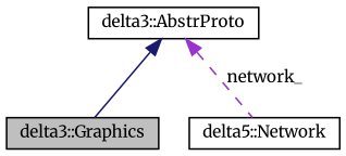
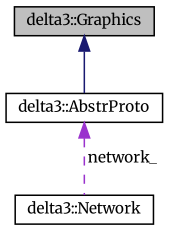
  digraph {
    fontname=Merriweather
    node [color=black fillcolor=white fontname=Merriweather fontsize=10 shape=record style=filled]
    edge [dir=back fontname=Merriweather fontsize=10 labelfontname=Helvetica labelfontsize=10]
    n1 [fillcolor=grey75 fontcolor=black height=0.2 label="delta3::Graphics" width=0.4]
    n2 [height=0.2 label="delta3::AbstrProto" width=0.4]
-   n3 [height=0.2 label="delta5::Network" width=0.4]
-   n2 -> n1 [color=midnightblue style=solid]
+   n3 [height=0.2 label="delta3::Network" width=0.4]
+   n1 -> n2 [color=midnightblue style=solid]
    n2 -> n3 [color=darkorchid3 label=" network_" style=dashed]
  }
